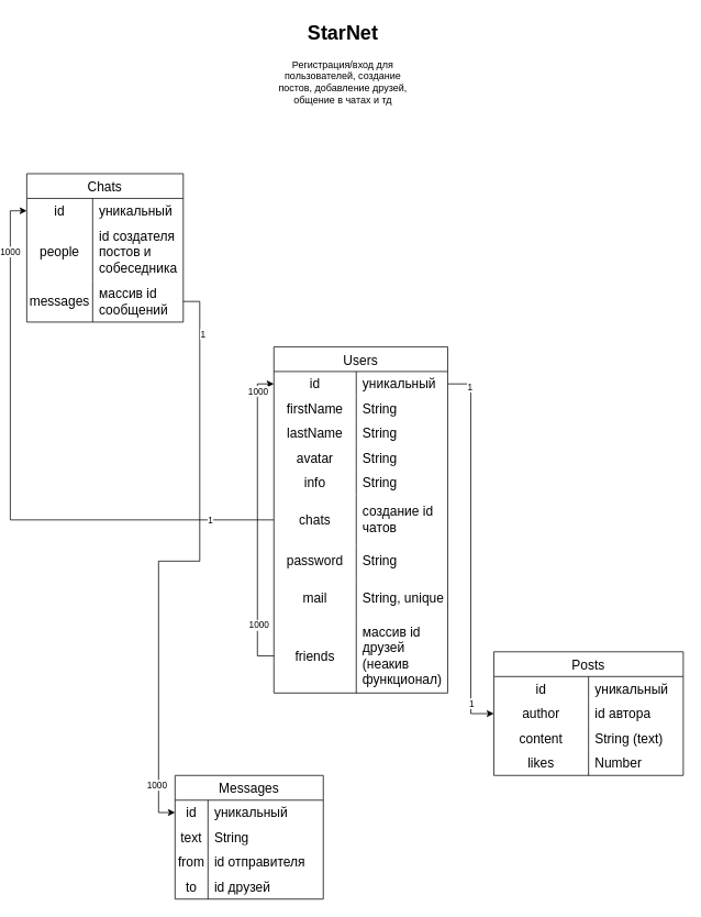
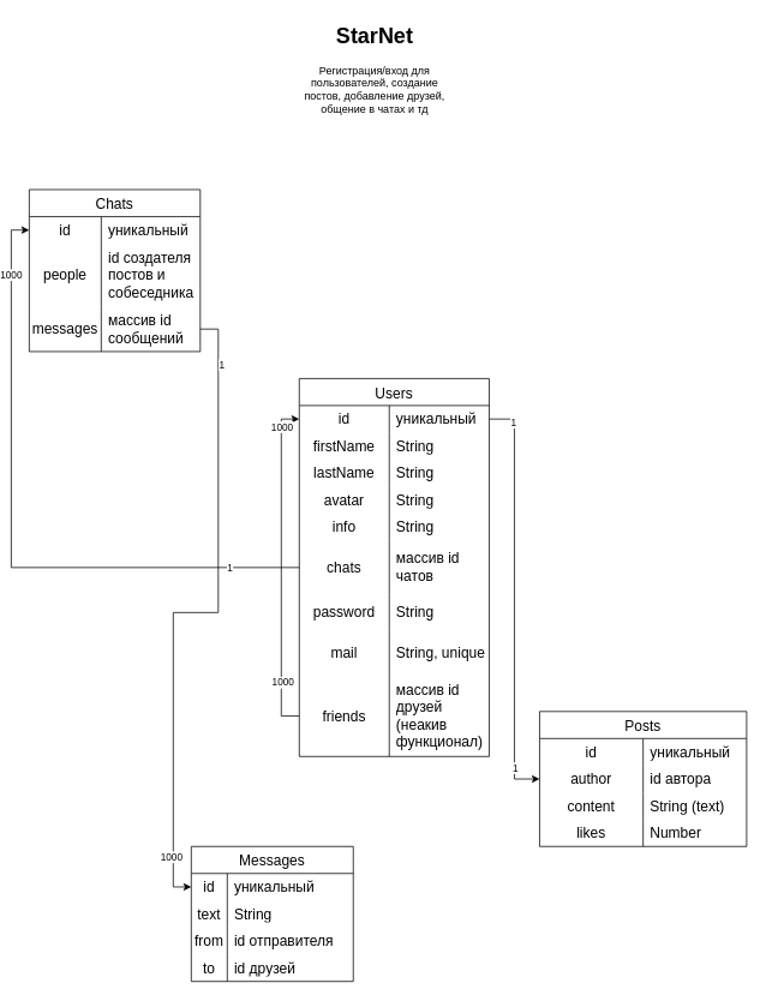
  <mxCell id="0" />
  <mxCell id="1" parent="0" />
  <mxCell id="2" value="Posts" style="shape=table;startSize=30;container=1;collapsible=0;childLayout=tableLayout;fixedRows=1;rowLines=0;fontStyle=0;strokeColor=default;fontSize=16;" parent="1" vertex="1"><mxGeometry x="587" y="790" width="230" height="150" as="geometry" /></mxCell>
  <mxCell id="3" value="" style="shape=tableRow;horizontal=0;startSize=0;swimlaneHead=0;swimlaneBody=0;top=0;left=0;bottom=0;right=0;collapsible=0;dropTarget=0;fillColor=none;points=[[0,0.5],[1,0.5]];portConstraint=eastwest;strokeColor=inherit;fontSize=16;" parent="2" vertex="1"><mxGeometry y="30" width="230" height="30" as="geometry" /></mxCell>
  <mxCell id="4" value="id" style="shape=partialRectangle;html=1;whiteSpace=wrap;connectable=0;fillColor=none;top=0;left=0;bottom=0;right=0;overflow=hidden;pointerEvents=1;strokeColor=inherit;fontSize=16;" parent="3" vertex="1"><mxGeometry width="115" height="30" as="geometry"><mxRectangle width="115" height="30" as="alternateBounds" /></mxGeometry></mxCell>
  <mxCell id="5" value="уникальный" style="shape=partialRectangle;html=1;whiteSpace=wrap;connectable=0;fillColor=none;top=0;left=0;bottom=0;right=0;align=left;spacingLeft=6;overflow=hidden;strokeColor=inherit;fontSize=16;" parent="3" vertex="1"><mxGeometry x="115" width="115" height="30" as="geometry"><mxRectangle width="115" height="30" as="alternateBounds" /></mxGeometry></mxCell>
  <mxCell id="6" value="" style="shape=tableRow;horizontal=0;startSize=0;swimlaneHead=0;swimlaneBody=0;top=0;left=0;bottom=0;right=0;collapsible=0;dropTarget=0;fillColor=none;points=[[0,0.5],[1,0.5]];portConstraint=eastwest;strokeColor=inherit;fontSize=16;" parent="2" vertex="1"><mxGeometry y="60" width="230" height="30" as="geometry" /></mxCell>
  <mxCell id="7" value="author" style="shape=partialRectangle;html=1;whiteSpace=wrap;connectable=0;fillColor=none;top=0;left=0;bottom=0;right=0;overflow=hidden;strokeColor=inherit;fontSize=16;" parent="6" vertex="1"><mxGeometry width="115" height="30" as="geometry"><mxRectangle width="115" height="30" as="alternateBounds" /></mxGeometry></mxCell>
  <mxCell id="8" value="id автора" style="shape=partialRectangle;html=1;whiteSpace=wrap;connectable=0;fillColor=none;top=0;left=0;bottom=0;right=0;align=left;spacingLeft=6;overflow=hidden;strokeColor=inherit;fontSize=16;" parent="6" vertex="1"><mxGeometry x="115" width="115" height="30" as="geometry"><mxRectangle width="115" height="30" as="alternateBounds" /></mxGeometry></mxCell>
  <mxCell id="9" value="" style="shape=tableRow;horizontal=0;startSize=0;swimlaneHead=0;swimlaneBody=0;top=0;left=0;bottom=0;right=0;collapsible=0;dropTarget=0;fillColor=none;points=[[0,0.5],[1,0.5]];portConstraint=eastwest;strokeColor=inherit;fontSize=16;" parent="2" vertex="1"><mxGeometry y="90" width="230" height="30" as="geometry" /></mxCell>
  <mxCell id="10" value="content" style="shape=partialRectangle;html=1;whiteSpace=wrap;connectable=0;fillColor=none;top=0;left=0;bottom=0;right=0;overflow=hidden;strokeColor=inherit;fontSize=16;" parent="9" vertex="1"><mxGeometry width="115" height="30" as="geometry"><mxRectangle width="115" height="30" as="alternateBounds" /></mxGeometry></mxCell>
  <mxCell id="11" value="String (text)" style="shape=partialRectangle;html=1;whiteSpace=wrap;connectable=0;fillColor=none;top=0;left=0;bottom=0;right=0;align=left;spacingLeft=6;overflow=hidden;strokeColor=inherit;fontSize=16;" parent="9" vertex="1"><mxGeometry x="115" width="115" height="30" as="geometry"><mxRectangle width="115" height="30" as="alternateBounds" /></mxGeometry></mxCell>
  <mxCell id="12" style="shape=tableRow;horizontal=0;startSize=0;swimlaneHead=0;swimlaneBody=0;top=0;left=0;bottom=0;right=0;collapsible=0;dropTarget=0;fillColor=none;points=[[0,0.5],[1,0.5]];portConstraint=eastwest;strokeColor=inherit;fontSize=16;" vertex="1" parent="2"><mxGeometry y="120" width="230" height="30" as="geometry" /></mxCell>
  <mxCell id="13" value="likes" style="shape=partialRectangle;html=1;whiteSpace=wrap;connectable=0;fillColor=none;top=0;left=0;bottom=0;right=0;overflow=hidden;strokeColor=inherit;fontSize=16;" vertex="1" parent="12"><mxGeometry width="115" height="30" as="geometry"><mxRectangle width="115" height="30" as="alternateBounds" /></mxGeometry></mxCell>
  <mxCell id="14" value="Number" style="shape=partialRectangle;html=1;whiteSpace=wrap;connectable=0;fillColor=none;top=0;left=0;bottom=0;right=0;align=left;spacingLeft=6;overflow=hidden;strokeColor=inherit;fontSize=16;" vertex="1" parent="12"><mxGeometry x="115" width="115" height="30" as="geometry"><mxRectangle width="115" height="30" as="alternateBounds" /></mxGeometry></mxCell>
  <mxCell id="15" value="Users" style="shape=table;startSize=30;container=1;collapsible=0;childLayout=tableLayout;fixedRows=1;rowLines=0;fontStyle=0;strokeColor=default;fontSize=16;" parent="1" vertex="1"><mxGeometry x="320" y="420" width="211" height="420" as="geometry" /></mxCell>
  <mxCell id="16" value="" style="shape=tableRow;horizontal=0;startSize=0;swimlaneHead=0;swimlaneBody=0;top=0;left=0;bottom=0;right=0;collapsible=0;dropTarget=0;fillColor=none;points=[[0,0.5],[1,0.5]];portConstraint=eastwest;strokeColor=inherit;fontSize=16;" parent="15" vertex="1"><mxGeometry y="30" width="211" height="30" as="geometry" /></mxCell>
  <mxCell id="17" value="id" style="shape=partialRectangle;html=1;whiteSpace=wrap;connectable=0;fillColor=none;top=0;left=0;bottom=0;right=0;overflow=hidden;pointerEvents=1;strokeColor=inherit;fontSize=16;" parent="16" vertex="1"><mxGeometry width="100" height="30" as="geometry"><mxRectangle width="100" height="30" as="alternateBounds" /></mxGeometry></mxCell>
  <mxCell id="18" value="уникальный" style="shape=partialRectangle;html=1;whiteSpace=wrap;connectable=0;fillColor=none;top=0;left=0;bottom=0;right=0;align=left;spacingLeft=6;overflow=hidden;strokeColor=inherit;fontSize=16;" parent="16" vertex="1"><mxGeometry x="100" width="111" height="30" as="geometry"><mxRectangle width="111" height="30" as="alternateBounds" /></mxGeometry></mxCell>
  <mxCell id="19" value="" style="shape=tableRow;horizontal=0;startSize=0;swimlaneHead=0;swimlaneBody=0;top=0;left=0;bottom=0;right=0;collapsible=0;dropTarget=0;fillColor=none;points=[[0,0.5],[1,0.5]];portConstraint=eastwest;strokeColor=inherit;fontSize=16;" parent="15" vertex="1"><mxGeometry y="60" width="211" height="30" as="geometry" /></mxCell>
  <mxCell id="20" value="firstName" style="shape=partialRectangle;html=1;whiteSpace=wrap;connectable=0;fillColor=none;top=0;left=0;bottom=0;right=0;overflow=hidden;strokeColor=inherit;fontSize=16;" parent="19" vertex="1"><mxGeometry width="100" height="30" as="geometry"><mxRectangle width="100" height="30" as="alternateBounds" /></mxGeometry></mxCell>
  <mxCell id="21" value="String" style="shape=partialRectangle;html=1;whiteSpace=wrap;connectable=0;fillColor=none;top=0;left=0;bottom=0;right=0;align=left;spacingLeft=6;overflow=hidden;strokeColor=inherit;fontSize=16;" parent="19" vertex="1"><mxGeometry x="100" width="111" height="30" as="geometry"><mxRectangle width="111" height="30" as="alternateBounds" /></mxGeometry></mxCell>
  <mxCell id="22" style="shape=tableRow;horizontal=0;startSize=0;swimlaneHead=0;swimlaneBody=0;top=0;left=0;bottom=0;right=0;collapsible=0;dropTarget=0;fillColor=none;points=[[0,0.5],[1,0.5]];portConstraint=eastwest;strokeColor=inherit;fontSize=16;" parent="15" vertex="1"><mxGeometry y="90" width="211" height="30" as="geometry" /></mxCell>
  <mxCell id="23" value="lastName" style="shape=partialRectangle;html=1;whiteSpace=wrap;connectable=0;fillColor=none;top=0;left=0;bottom=0;right=0;overflow=hidden;strokeColor=inherit;fontSize=16;" parent="22" vertex="1"><mxGeometry width="100" height="30" as="geometry"><mxRectangle width="100" height="30" as="alternateBounds" /></mxGeometry></mxCell>
  <mxCell id="24" value="String" style="shape=partialRectangle;html=1;whiteSpace=wrap;connectable=0;fillColor=none;top=0;left=0;bottom=0;right=0;align=left;spacingLeft=6;overflow=hidden;strokeColor=inherit;fontSize=16;" parent="22" vertex="1"><mxGeometry x="100" width="111" height="30" as="geometry"><mxRectangle width="111" height="30" as="alternateBounds" /></mxGeometry></mxCell>
  <mxCell id="25" style="shape=tableRow;horizontal=0;startSize=0;swimlaneHead=0;swimlaneBody=0;top=0;left=0;bottom=0;right=0;collapsible=0;dropTarget=0;fillColor=none;points=[[0,0.5],[1,0.5]];portConstraint=eastwest;strokeColor=inherit;fontSize=16;" parent="15" vertex="1"><mxGeometry y="120" width="211" height="30" as="geometry" /></mxCell>
  <mxCell id="26" value="avatar" style="shape=partialRectangle;html=1;whiteSpace=wrap;connectable=0;fillColor=none;top=0;left=0;bottom=0;right=0;overflow=hidden;strokeColor=inherit;fontSize=16;" parent="25" vertex="1"><mxGeometry width="100" height="30" as="geometry"><mxRectangle width="100" height="30" as="alternateBounds" /></mxGeometry></mxCell>
  <mxCell id="27" value="String" style="shape=partialRectangle;html=1;whiteSpace=wrap;connectable=0;fillColor=none;top=0;left=0;bottom=0;right=0;align=left;spacingLeft=6;overflow=hidden;strokeColor=inherit;fontSize=16;" parent="25" vertex="1"><mxGeometry x="100" width="111" height="30" as="geometry"><mxRectangle width="111" height="30" as="alternateBounds" /></mxGeometry></mxCell>
  <mxCell id="28" style="shape=tableRow;horizontal=0;startSize=0;swimlaneHead=0;swimlaneBody=0;top=0;left=0;bottom=0;right=0;collapsible=0;dropTarget=0;fillColor=none;points=[[0,0.5],[1,0.5]];portConstraint=eastwest;strokeColor=inherit;fontSize=16;" parent="15" vertex="1"><mxGeometry y="150" width="211" height="30" as="geometry" /></mxCell>
  <mxCell id="29" value="info" style="shape=partialRectangle;html=1;whiteSpace=wrap;connectable=0;fillColor=none;top=0;left=0;bottom=0;right=0;overflow=hidden;strokeColor=inherit;fontSize=16;" parent="28" vertex="1"><mxGeometry width="100" height="30" as="geometry"><mxRectangle width="100" height="30" as="alternateBounds" /></mxGeometry></mxCell>
  <mxCell id="30" value="String" style="shape=partialRectangle;html=1;whiteSpace=wrap;connectable=0;fillColor=none;top=0;left=0;bottom=0;right=0;align=left;spacingLeft=6;overflow=hidden;strokeColor=inherit;fontSize=16;" parent="28" vertex="1"><mxGeometry x="100" width="111" height="30" as="geometry"><mxRectangle width="111" height="30" as="alternateBounds" /></mxGeometry></mxCell>
  <mxCell id="31" style="shape=tableRow;horizontal=0;startSize=0;swimlaneHead=0;swimlaneBody=0;top=0;left=0;bottom=0;right=0;collapsible=0;dropTarget=0;fillColor=none;points=[[0,0.5],[1,0.5]];portConstraint=eastwest;strokeColor=inherit;fontSize=16;" parent="15" vertex="1"><mxGeometry y="180" width="211" height="60" as="geometry" /></mxCell>
  <mxCell id="32" value="chats" style="shape=partialRectangle;html=1;whiteSpace=wrap;connectable=0;fillColor=none;top=0;left=0;bottom=0;right=0;overflow=hidden;strokeColor=inherit;fontSize=16;" parent="31" vertex="1"><mxGeometry width="100" height="60" as="geometry"><mxRectangle width="100" height="60" as="alternateBounds" /></mxGeometry></mxCell>
- <mxCell id="33" value="создание id чатов" style="shape=partialRectangle;html=1;whiteSpace=wrap;connectable=0;fillColor=none;top=0;left=0;bottom=0;right=0;align=left;spacingLeft=6;overflow=hidden;strokeColor=inherit;fontSize=16;" parent="31" vertex="1"><mxGeometry x="100" width="111" height="60" as="geometry"><mxRectangle width="111" height="60" as="alternateBounds" /></mxGeometry></mxCell>
+ <mxCell id="33" value="массив id чатов" style="shape=partialRectangle;html=1;whiteSpace=wrap;connectable=0;fillColor=none;top=0;left=0;bottom=0;right=0;align=left;spacingLeft=6;overflow=hidden;strokeColor=inherit;fontSize=16;" parent="31" vertex="1"><mxGeometry x="100" width="111" height="60" as="geometry"><mxRectangle width="111" height="60" as="alternateBounds" /></mxGeometry></mxCell>
  <mxCell id="34" style="shape=tableRow;horizontal=0;startSize=0;swimlaneHead=0;swimlaneBody=0;top=0;left=0;bottom=0;right=0;collapsible=0;dropTarget=0;fillColor=none;points=[[0,0.5],[1,0.5]];portConstraint=eastwest;strokeColor=inherit;fontSize=16;" parent="15" vertex="1"><mxGeometry y="240" width="211" height="40" as="geometry" /></mxCell>
  <mxCell id="35" value="password" style="shape=partialRectangle;html=1;whiteSpace=wrap;connectable=0;fillColor=none;top=0;left=0;bottom=0;right=0;overflow=hidden;strokeColor=inherit;fontSize=16;" parent="34" vertex="1"><mxGeometry width="100" height="40" as="geometry"><mxRectangle width="100" height="40" as="alternateBounds" /></mxGeometry></mxCell>
  <mxCell id="36" value="String" style="shape=partialRectangle;html=1;whiteSpace=wrap;connectable=0;fillColor=none;top=0;left=0;bottom=0;right=0;align=left;spacingLeft=6;overflow=hidden;strokeColor=inherit;fontSize=16;" parent="34" vertex="1"><mxGeometry x="100" width="111" height="40" as="geometry"><mxRectangle width="111" height="40" as="alternateBounds" /></mxGeometry></mxCell>
  <mxCell id="37" style="shape=tableRow;horizontal=0;startSize=0;swimlaneHead=0;swimlaneBody=0;top=0;left=0;bottom=0;right=0;collapsible=0;dropTarget=0;fillColor=none;points=[[0,0.5],[1,0.5]];portConstraint=eastwest;strokeColor=inherit;fontSize=16;" parent="15" vertex="1"><mxGeometry y="280" width="211" height="50" as="geometry" /></mxCell>
  <mxCell id="38" value="mail" style="shape=partialRectangle;html=1;whiteSpace=wrap;connectable=0;fillColor=none;top=0;left=0;bottom=0;right=0;overflow=hidden;strokeColor=inherit;fontSize=16;" parent="37" vertex="1"><mxGeometry width="100" height="50" as="geometry"><mxRectangle width="100" height="50" as="alternateBounds" /></mxGeometry></mxCell>
  <mxCell id="39" value="String, unique" style="shape=partialRectangle;html=1;whiteSpace=wrap;connectable=0;fillColor=none;top=0;left=0;bottom=0;right=0;align=left;spacingLeft=6;overflow=hidden;strokeColor=inherit;fontSize=16;" parent="37" vertex="1"><mxGeometry x="100" width="111" height="50" as="geometry"><mxRectangle width="111" height="50" as="alternateBounds" /></mxGeometry></mxCell>
  <mxCell id="40" style="shape=tableRow;horizontal=0;startSize=0;swimlaneHead=0;swimlaneBody=0;top=0;left=0;bottom=0;right=0;collapsible=0;dropTarget=0;fillColor=none;points=[[0,0.5],[1,0.5]];portConstraint=eastwest;strokeColor=inherit;fontSize=16;" parent="15" vertex="1"><mxGeometry y="330" width="211" height="90" as="geometry" /></mxCell>
  <mxCell id="41" value="friends" style="shape=partialRectangle;html=1;whiteSpace=wrap;connectable=0;fillColor=none;top=0;left=0;bottom=0;right=0;overflow=hidden;strokeColor=inherit;fontSize=16;" parent="40" vertex="1"><mxGeometry width="100" height="90" as="geometry"><mxRectangle width="100" height="90" as="alternateBounds" /></mxGeometry></mxCell>
  <mxCell id="42" value="массив id друзей (неакив функционал)" style="shape=partialRectangle;html=1;whiteSpace=wrap;connectable=0;fillColor=none;top=0;left=0;bottom=0;right=0;align=left;spacingLeft=6;overflow=hidden;strokeColor=inherit;fontSize=16;" parent="40" vertex="1"><mxGeometry x="100" width="111" height="90" as="geometry"><mxRectangle width="111" height="90" as="alternateBounds" /></mxGeometry></mxCell>
  <mxCell id="43" value="Messages" style="shape=table;startSize=30;container=1;collapsible=0;childLayout=tableLayout;fixedRows=1;rowLines=0;fontStyle=0;strokeColor=default;fontSize=16;" parent="1" vertex="1"><mxGeometry x="200" y="940" width="180" height="150" as="geometry" /></mxCell>
  <mxCell id="44" value="" style="shape=tableRow;horizontal=0;startSize=0;swimlaneHead=0;swimlaneBody=0;top=0;left=0;bottom=0;right=0;collapsible=0;dropTarget=0;fillColor=none;points=[[0,0.5],[1,0.5]];portConstraint=eastwest;strokeColor=inherit;fontSize=16;" parent="43" vertex="1"><mxGeometry y="30" width="180" height="30" as="geometry" /></mxCell>
  <mxCell id="45" value="id" style="shape=partialRectangle;html=1;whiteSpace=wrap;connectable=0;fillColor=none;top=0;left=0;bottom=0;right=0;overflow=hidden;pointerEvents=1;strokeColor=inherit;fontSize=16;" parent="44" vertex="1"><mxGeometry width="40" height="30" as="geometry"><mxRectangle width="40" height="30" as="alternateBounds" /></mxGeometry></mxCell>
  <mxCell id="46" value="уникальный" style="shape=partialRectangle;html=1;whiteSpace=wrap;connectable=0;fillColor=none;top=0;left=0;bottom=0;right=0;align=left;spacingLeft=6;overflow=hidden;strokeColor=inherit;fontSize=16;" parent="44" vertex="1"><mxGeometry x="40" width="140" height="30" as="geometry"><mxRectangle width="140" height="30" as="alternateBounds" /></mxGeometry></mxCell>
  <mxCell id="47" value="" style="shape=tableRow;horizontal=0;startSize=0;swimlaneHead=0;swimlaneBody=0;top=0;left=0;bottom=0;right=0;collapsible=0;dropTarget=0;fillColor=none;points=[[0,0.5],[1,0.5]];portConstraint=eastwest;strokeColor=inherit;fontSize=16;" parent="43" vertex="1"><mxGeometry y="60" width="180" height="30" as="geometry" /></mxCell>
  <mxCell id="48" value="text" style="shape=partialRectangle;html=1;whiteSpace=wrap;connectable=0;fillColor=none;top=0;left=0;bottom=0;right=0;overflow=hidden;strokeColor=inherit;fontSize=16;" parent="47" vertex="1"><mxGeometry width="40" height="30" as="geometry"><mxRectangle width="40" height="30" as="alternateBounds" /></mxGeometry></mxCell>
  <mxCell id="49" value="String" style="shape=partialRectangle;html=1;whiteSpace=wrap;connectable=0;fillColor=none;top=0;left=0;bottom=0;right=0;align=left;spacingLeft=6;overflow=hidden;strokeColor=inherit;fontSize=16;" parent="47" vertex="1"><mxGeometry x="40" width="140" height="30" as="geometry"><mxRectangle width="140" height="30" as="alternateBounds" /></mxGeometry></mxCell>
  <mxCell id="50" value="" style="shape=tableRow;horizontal=0;startSize=0;swimlaneHead=0;swimlaneBody=0;top=0;left=0;bottom=0;right=0;collapsible=0;dropTarget=0;fillColor=none;points=[[0,0.5],[1,0.5]];portConstraint=eastwest;strokeColor=inherit;fontSize=16;" parent="43" vertex="1"><mxGeometry y="90" width="180" height="30" as="geometry" /></mxCell>
  <mxCell id="51" value="from" style="shape=partialRectangle;html=1;whiteSpace=wrap;connectable=0;fillColor=none;top=0;left=0;bottom=0;right=0;overflow=hidden;strokeColor=inherit;fontSize=16;" parent="50" vertex="1"><mxGeometry width="40" height="30" as="geometry"><mxRectangle width="40" height="30" as="alternateBounds" /></mxGeometry></mxCell>
  <mxCell id="52" value="id отправителя" style="shape=partialRectangle;html=1;whiteSpace=wrap;connectable=0;fillColor=none;top=0;left=0;bottom=0;right=0;align=left;spacingLeft=6;overflow=hidden;strokeColor=inherit;fontSize=16;" parent="50" vertex="1"><mxGeometry x="40" width="140" height="30" as="geometry"><mxRectangle width="140" height="30" as="alternateBounds" /></mxGeometry></mxCell>
  <mxCell id="53" style="shape=tableRow;horizontal=0;startSize=0;swimlaneHead=0;swimlaneBody=0;top=0;left=0;bottom=0;right=0;collapsible=0;dropTarget=0;fillColor=none;points=[[0,0.5],[1,0.5]];portConstraint=eastwest;strokeColor=inherit;fontSize=16;" parent="43" vertex="1"><mxGeometry y="120" width="180" height="30" as="geometry" /></mxCell>
  <mxCell id="54" value="to" style="shape=partialRectangle;html=1;whiteSpace=wrap;connectable=0;fillColor=none;top=0;left=0;bottom=0;right=0;overflow=hidden;strokeColor=inherit;fontSize=16;" parent="53" vertex="1"><mxGeometry width="40" height="30" as="geometry"><mxRectangle width="40" height="30" as="alternateBounds" /></mxGeometry></mxCell>
  <mxCell id="55" value="id друзей" style="shape=partialRectangle;html=1;whiteSpace=wrap;connectable=0;fillColor=none;top=0;left=0;bottom=0;right=0;align=left;spacingLeft=6;overflow=hidden;strokeColor=inherit;fontSize=16;" parent="53" vertex="1"><mxGeometry x="40" width="140" height="30" as="geometry"><mxRectangle width="140" height="30" as="alternateBounds" /></mxGeometry></mxCell>
  <mxCell id="56" value="Chats" style="shape=table;startSize=30;container=1;collapsible=0;childLayout=tableLayout;fixedRows=1;rowLines=0;fontStyle=0;strokeColor=default;fontSize=16;" parent="1" vertex="1"><mxGeometry x="20" y="210" width="190" height="180" as="geometry" /></mxCell>
  <mxCell id="57" value="" style="shape=tableRow;horizontal=0;startSize=0;swimlaneHead=0;swimlaneBody=0;top=0;left=0;bottom=0;right=0;collapsible=0;dropTarget=0;fillColor=none;points=[[0,0.5],[1,0.5]];portConstraint=eastwest;strokeColor=inherit;fontSize=16;" parent="56" vertex="1"><mxGeometry y="30" width="190" height="30" as="geometry" /></mxCell>
  <mxCell id="58" value="id" style="shape=partialRectangle;html=1;whiteSpace=wrap;connectable=0;fillColor=none;top=0;left=0;bottom=0;right=0;overflow=hidden;pointerEvents=1;strokeColor=inherit;fontSize=16;" parent="57" vertex="1"><mxGeometry width="80" height="30" as="geometry"><mxRectangle width="80" height="30" as="alternateBounds" /></mxGeometry></mxCell>
  <mxCell id="59" value="уникальный" style="shape=partialRectangle;html=1;whiteSpace=wrap;connectable=0;fillColor=none;top=0;left=0;bottom=0;right=0;align=left;spacingLeft=6;overflow=hidden;strokeColor=inherit;fontSize=16;" parent="57" vertex="1"><mxGeometry x="80" width="110" height="30" as="geometry"><mxRectangle width="110" height="30" as="alternateBounds" /></mxGeometry></mxCell>
  <mxCell id="60" value="" style="shape=tableRow;horizontal=0;startSize=0;swimlaneHead=0;swimlaneBody=0;top=0;left=0;bottom=0;right=0;collapsible=0;dropTarget=0;fillColor=none;points=[[0,0.5],[1,0.5]];portConstraint=eastwest;strokeColor=inherit;fontSize=16;" parent="56" vertex="1"><mxGeometry y="60" width="190" height="70" as="geometry" /></mxCell>
  <mxCell id="61" value="people" style="shape=partialRectangle;html=1;whiteSpace=wrap;connectable=0;fillColor=none;top=0;left=0;bottom=0;right=0;overflow=hidden;strokeColor=inherit;fontSize=16;" parent="60" vertex="1"><mxGeometry width="80" height="70" as="geometry"><mxRectangle width="80" height="70" as="alternateBounds" /></mxGeometry></mxCell>
  <mxCell id="62" value="id создателя постов и собеседника" style="shape=partialRectangle;html=1;whiteSpace=wrap;connectable=0;fillColor=none;top=0;left=0;bottom=0;right=0;align=left;spacingLeft=6;overflow=hidden;strokeColor=inherit;fontSize=16;" parent="60" vertex="1"><mxGeometry x="80" width="110" height="70" as="geometry"><mxRectangle width="110" height="70" as="alternateBounds" /></mxGeometry></mxCell>
  <mxCell id="63" style="shape=tableRow;horizontal=0;startSize=0;swimlaneHead=0;swimlaneBody=0;top=0;left=0;bottom=0;right=0;collapsible=0;dropTarget=0;fillColor=none;points=[[0,0.5],[1,0.5]];portConstraint=eastwest;strokeColor=inherit;fontSize=16;" parent="56" vertex="1"><mxGeometry y="130" width="190" height="50" as="geometry" /></mxCell>
  <mxCell id="64" value="messages" style="shape=partialRectangle;html=1;whiteSpace=wrap;connectable=0;fillColor=none;top=0;left=0;bottom=0;right=0;overflow=hidden;strokeColor=inherit;fontSize=16;" parent="63" vertex="1"><mxGeometry width="80" height="50" as="geometry"><mxRectangle width="80" height="50" as="alternateBounds" /></mxGeometry></mxCell>
  <mxCell id="65" value="массив id сообщений" style="shape=partialRectangle;html=1;whiteSpace=wrap;connectable=0;fillColor=none;top=0;left=0;bottom=0;right=0;align=left;spacingLeft=6;overflow=hidden;strokeColor=inherit;fontSize=16;" parent="63" vertex="1"><mxGeometry x="80" width="110" height="50" as="geometry"><mxRectangle width="110" height="50" as="alternateBounds" /></mxGeometry></mxCell>
  <mxCell id="66" value="&lt;h1 style=&quot;&quot;&gt;StarNet&lt;/h1&gt;&lt;p&gt;Регистрация/вход для пользователей, создание постов, добавление друзей, общение в чатах и тд&lt;/p&gt;" style="text;html=1;strokeColor=none;fillColor=none;spacing=5;spacingTop=-20;whiteSpace=wrap;overflow=hidden;rounded=0;align=center;" parent="1" vertex="1"><mxGeometry x="309" y="20" width="190" height="120" as="geometry" /></mxCell>
  <mxCell id="67" style="edgeStyle=orthogonalEdgeStyle;rounded=0;orthogonalLoop=1;jettySize=auto;html=1;entryX=0;entryY=0.5;entryDx=0;entryDy=0;" parent="1" source="16" target="6" edge="1"><mxGeometry relative="1" as="geometry" /></mxCell>
  <mxCell id="68" value="1" style="edgeLabel;html=1;align=center;verticalAlign=middle;resizable=0;points=[];" parent="67" vertex="1" connectable="0"><mxGeometry x="0.82" relative="1" as="geometry"><mxPoint as="offset" /></mxGeometry></mxCell>
  <mxCell id="69" value="1" style="edgeLabel;html=1;align=center;verticalAlign=middle;resizable=0;points=[];" parent="67" vertex="1" connectable="0"><mxGeometry x="-0.887" y="-3" relative="1" as="geometry"><mxPoint as="offset" /></mxGeometry></mxCell>
  <mxCell id="70" style="edgeStyle=orthogonalEdgeStyle;rounded=0;orthogonalLoop=1;jettySize=auto;html=1;entryX=0;entryY=0.5;entryDx=0;entryDy=0;" parent="1" source="31" target="57" edge="1"><mxGeometry relative="1" as="geometry" /></mxCell>
  <mxCell id="71" value="1000" style="edgeLabel;html=1;align=center;verticalAlign=middle;resizable=0;points=[];" parent="70" vertex="1" connectable="0"><mxGeometry x="0.807" y="1" relative="1" as="geometry"><mxPoint as="offset" /></mxGeometry></mxCell>
  <mxCell id="72" value="1" style="edgeLabel;html=1;align=center;verticalAlign=middle;resizable=0;points=[];" parent="70" vertex="1" connectable="0"><mxGeometry x="-0.781" relative="1" as="geometry"><mxPoint as="offset" /></mxGeometry></mxCell>
  <mxCell id="73" style="edgeStyle=orthogonalEdgeStyle;rounded=0;orthogonalLoop=1;jettySize=auto;html=1;entryX=0;entryY=0.5;entryDx=0;entryDy=0;" parent="1" source="40" target="16" edge="1"><mxGeometry relative="1" as="geometry" /></mxCell>
  <mxCell id="74" value="1000" style="edgeLabel;html=1;align=center;verticalAlign=middle;resizable=0;points=[];" parent="73" vertex="1" connectable="0"><mxGeometry x="-0.687" y="-1" relative="1" as="geometry"><mxPoint as="offset" /></mxGeometry></mxCell>
  <mxCell id="75" value="1000" style="edgeLabel;html=1;align=center;verticalAlign=middle;resizable=0;points=[];" parent="73" vertex="1" connectable="0"><mxGeometry x="0.85" relative="1" as="geometry"><mxPoint as="offset" /></mxGeometry></mxCell>
  <mxCell id="76" style="edgeStyle=orthogonalEdgeStyle;rounded=0;orthogonalLoop=1;jettySize=auto;html=1;exitX=1;exitY=0.5;exitDx=0;exitDy=0;entryX=0;entryY=0.5;entryDx=0;entryDy=0;" parent="1" source="63" target="44" edge="1"><mxGeometry relative="1" as="geometry" /></mxCell>
  <mxCell id="77" value="1000" style="edgeLabel;html=1;align=center;verticalAlign=middle;resizable=0;points=[];" parent="76" vertex="1" connectable="0"><mxGeometry x="0.848" y="-3" relative="1" as="geometry"><mxPoint as="offset" /></mxGeometry></mxCell>
  <mxCell id="78" value="1" style="edgeLabel;html=1;align=center;verticalAlign=middle;resizable=0;points=[];" parent="76" vertex="1" connectable="0"><mxGeometry x="-0.833" y="3" relative="1" as="geometry"><mxPoint as="offset" /></mxGeometry></mxCell>
